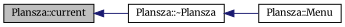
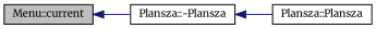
  digraph {
    fontname=Merriweather
    rankdir=LR
    node [color=black fillcolor=white fontname=Merriweather fontsize=10 shape=record style=filled]
    edge [color=midnightblue dir=back fontname=Merriweather fontsize=10 labelfontname=Helvetica labelfontsize=10 style=solid]
-   n1 [fillcolor=grey75 fontcolor=black height=0.2 label="Plansza::current" width=0.4]
+   n1 [fillcolor=grey75 fontcolor=black height=0.2 label="Menu::current" width=0.4]
    n2 [height=0.2 label="Plansza::~Plansza" width=0.4]
-   n3 [height=0.2 label="Plansza::Menu" width=0.4]
+   n3 [height=0.2 label="Plansza::Plansza" width=0.4]
    n1 -> n2
    n2 -> n3
  }
